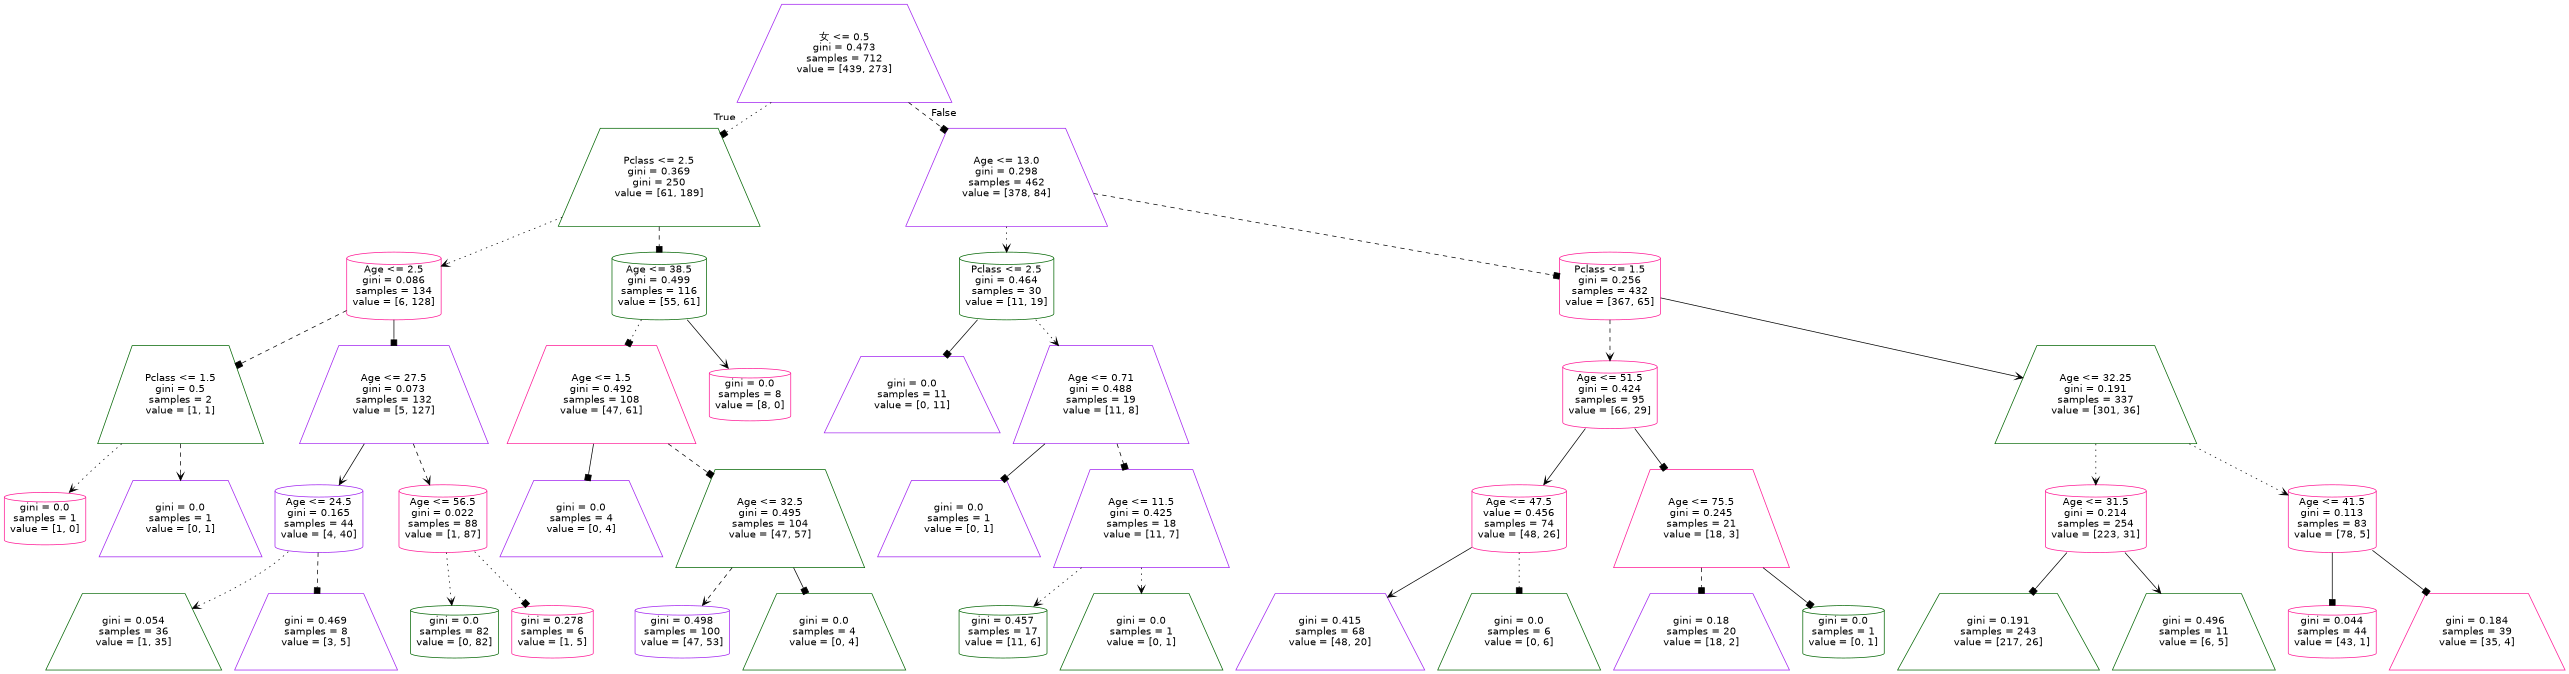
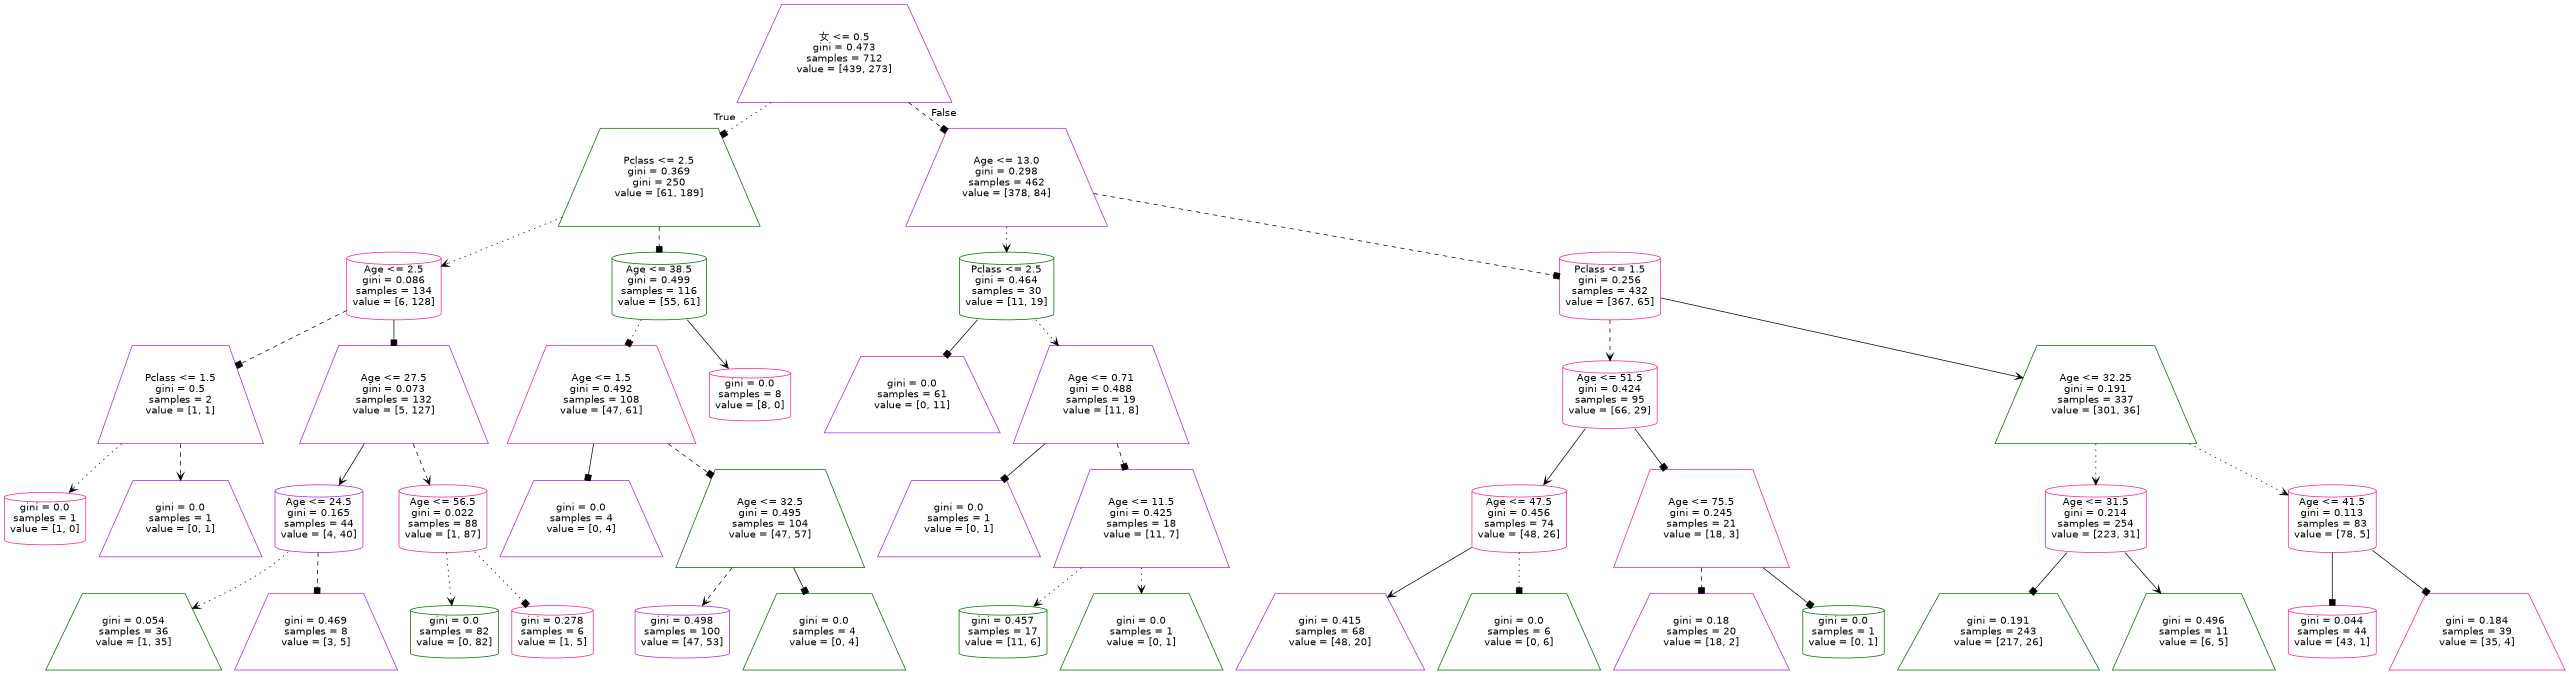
  digraph {
    node [color=darkgreen fontname=helvetica shape=trapezium]
    edge [arrowhead=box fontname=helvetica style=solid]
    n1 [color=purple label="女 <= 0.5\ngini = 0.473\nsamples = 712\nvalue = [439, 273]"]
    n2 [label="Pclass <= 2.5\ngini = 0.369\ngini = 250\nvalue = [61, 189]"]
    n3 [color=purple label="Age <= 13.0\ngini = 0.298\nsamples = 462\nvalue = [378, 84]"]
    n4 [color=deeppink label="Age <= 2.5\ngini = 0.086\nsamples = 134\nvalue = [6, 128]" shape=cylinder]
    n5 [label="Age <= 38.5\ngini = 0.499\nsamples = 116\nvalue = [55, 61]" shape=cylinder]
    n6 [label="Pclass <= 2.5\ngini = 0.464\nsamples = 30\nvalue = [11, 19]" shape=cylinder]
    n7 [color=deeppink label="Pclass <= 1.5\ngini = 0.256\nsamples = 432\nvalue = [367, 65]" shape=cylinder]
-   n8 [label="Pclass <= 1.5\ngini = 0.5\nsamples = 2\nvalue = [1, 1]"]
+   n8 [color=purple label="Pclass <= 1.5\ngini = 0.5\nsamples = 2\nvalue = [1, 1]"]
    n9 [color=purple label="Age <= 27.5\ngini = 0.073\nsamples = 132\nvalue = [5, 127]"]
    n10 [color=deeppink label="Age <= 1.5\ngini = 0.492\nsamples = 108\nvalue = [47, 61]"]
    n11 [color=deeppink label="gini = 0.0\nsamples = 8\nvalue = [8, 0]" shape=cylinder]
    n12 [color=deeppink label="gini = 0.0\nsamples = 1\nvalue = [1, 0]" shape=cylinder]
    n13 [color=purple label="gini = 0.0\nsamples = 1\nvalue = [0, 1]"]
    n14 [color=purple label="Age <= 24.5\ngini = 0.165\nsamples = 44\nvalue = [4, 40]" shape=cylinder]
    n15 [color=deeppink label="Age <= 56.5\ngini = 0.022\nsamples = 88\nvalue = [1, 87]" shape=cylinder]
    n16 [label="gini = 0.054\nsamples = 36\nvalue = [1, 35]"]
    n17 [color=purple label="gini = 0.469\nsamples = 8\nvalue = [3, 5]"]
    n18 [label="gini = 0.0\nsamples = 82\nvalue = [0, 82]" shape=cylinder]
    n19 [color=deeppink label="gini = 0.278\nsamples = 6\nvalue = [1, 5]" shape=cylinder]
    n20 [color=purple label="gini = 0.0\nsamples = 4\nvalue = [0, 4]"]
    n21 [label="Age <= 32.5\ngini = 0.495\nsamples = 104\nvalue = [47, 57]"]
    n22 [color=purple label="gini = 0.498\nsamples = 100\nvalue = [47, 53]" shape=cylinder]
    n23 [label="gini = 0.0\nsamples = 4\nvalue = [0, 4]"]
-   n24 [color=purple label="gini = 0.0\nsamples = 11\nvalue = [0, 11]"]
+   n24 [color=purple label="gini = 0.0\nsamples = 61\nvalue = [0, 11]"]
    n25 [color=purple label="Age <= 0.71\ngini = 0.488\nsamples = 19\nvalue = [11, 8]"]
    n26 [color=deeppink label="Age <= 51.5\ngini = 0.424\nsamples = 95\nvalue = [66, 29]" shape=cylinder]
    n27 [label="Age <= 32.25\ngini = 0.191\nsamples = 337\nvalue = [301, 36]"]
    n28 [color=purple label="gini = 0.0\nsamples = 1\nvalue = [0, 1]"]
    n29 [color=purple label="Age <= 11.5\ngini = 0.425\nsamples = 18\nvalue = [11, 7]"]
    n30 [label="gini = 0.457\nsamples = 17\nvalue = [11, 6]" shape=cylinder]
    n31 [label="gini = 0.0\nsamples = 1\nvalue = [0, 1]"]
-   n32 [color=deeppink label="Age <= 47.5\nvalue = 0.456\nsamples = 74\nvalue = [48, 26]" shape=cylinder]
+   n32 [color=deeppink label="Age <= 47.5\ngini = 0.456\nsamples = 74\nvalue = [48, 26]" shape=cylinder]
    n33 [color=deeppink label="Age <= 75.5\ngini = 0.245\nsamples = 21\nvalue = [18, 3]"]
    n34 [color=deeppink label="Age <= 31.5\ngini = 0.214\nsamples = 254\nvalue = [223, 31]" shape=cylinder]
    n35 [color=deeppink label="Age <= 41.5\ngini = 0.113\nsamples = 83\nvalue = [78, 5]" shape=cylinder]
    n36 [color=purple label="gini = 0.415\nsamples = 68\nvalue = [48, 20]"]
    n37 [label="gini = 0.0\nsamples = 6\nvalue = [0, 6]"]
    n38 [color=purple label="gini = 0.18\nsamples = 20\nvalue = [18, 2]"]
    n39 [label="gini = 0.0\nsamples = 1\nvalue = [0, 1]" shape=cylinder]
    n40 [label="gini = 0.191\nsamples = 243\nvalue = [217, 26]"]
    n41 [label="gini = 0.496\nsamples = 11\nvalue = [6, 5]"]
    n42 [color=deeppink label="gini = 0.044\nsamples = 44\nvalue = [43, 1]" shape=cylinder]
    n43 [color=deeppink label="gini = 0.184\nsamples = 39\nvalue = [35, 4]"]
    n1 -> n2 [headlabel=True labelangle=45 labeldistance=2.5 style=dotted]
    n1 -> n3 [headlabel=False labelangle=-45 labeldistance=2.5 style=dashed]
    n2 -> n4 [arrowhead=vee style=dotted]
    n2 -> n5 [style=dashed]
    n3 -> n6 [arrowhead=vee style=dotted]
    n3 -> n7 [style=dashed]
    n4 -> n8 [style=dashed]
    n4 -> n9
    n5 -> n10 [style=dotted]
    n5 -> n11 [arrowhead=vee]
    n6 -> n24
    n6 -> n25 [arrowhead=vee style=dotted]
    n7 -> n26 [arrowhead=vee style=dashed]
    n7 -> n27 [arrowhead=vee]
    n8 -> n12 [arrowhead=vee style=dotted]
    n8 -> n13 [arrowhead=vee style=dashed]
    n9 -> n14 [arrowhead=vee]
    n9 -> n15 [arrowhead=vee style=dashed]
    n10 -> n20
    n10 -> n21 [style=dashed]
    n14 -> n16 [arrowhead=vee style=dotted]
    n14 -> n17 [style=dashed]
    n15 -> n18 [arrowhead=vee style=dotted]
    n15 -> n19 [style=dotted]
    n21 -> n22 [arrowhead=vee style=dashed]
    n21 -> n23
    n25 -> n28
    n25 -> n29 [style=dashed]
    n26 -> n32 [arrowhead=vee]
    n26 -> n33
    n27 -> n34 [arrowhead=vee style=dotted]
    n27 -> n35 [arrowhead=vee style=dotted]
    n29 -> n30 [arrowhead=vee style=dotted]
    n29 -> n31 [arrowhead=vee style=dotted]
    n32 -> n36 [arrowhead=vee]
    n32 -> n37 [style=dotted]
    n33 -> n38 [style=dashed]
    n33 -> n39
    n34 -> n40
    n34 -> n41 [arrowhead=vee]
    n35 -> n42
    n35 -> n43
  }
